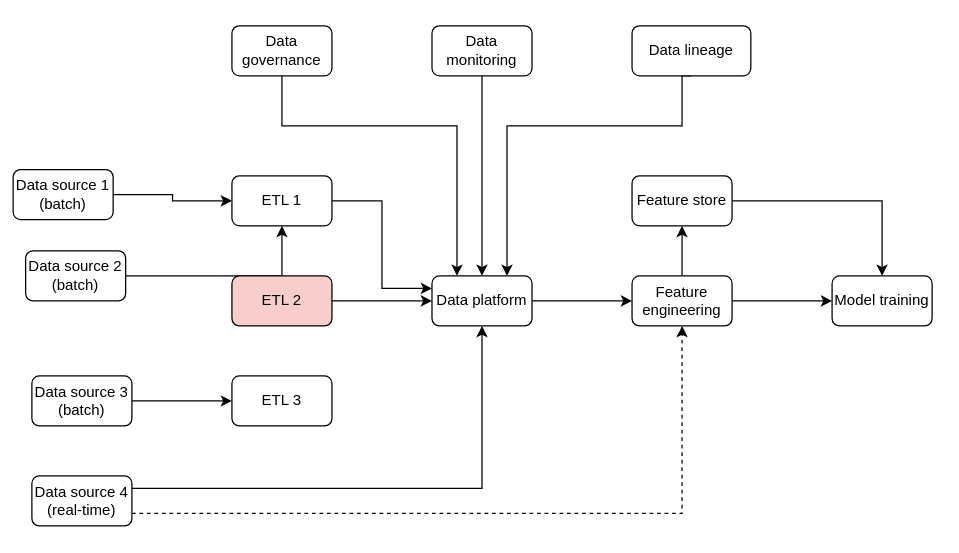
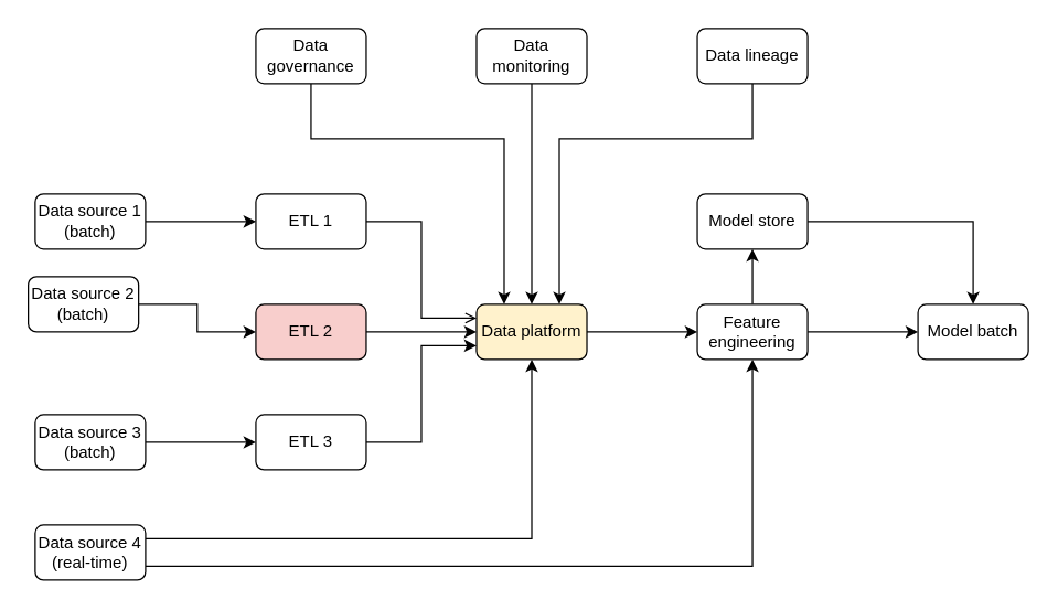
  <mxCell id="0" />
  <mxCell id="1" parent="0" />
  <mxCell id="2" style="edgeStyle=orthogonalEdgeStyle;rounded=0;orthogonalLoop=1;jettySize=auto;html=1;exitX=1;exitY=0.5;exitDx=0;exitDy=0;" edge="1" parent="1" source="3" target="9"><mxGeometry relative="1" as="geometry" /></mxCell>
- <mxCell id="3" value="Data source 1 (batch)" style="rounded=1;whiteSpace=wrap;html=1;" vertex="1" parent="1"><mxGeometry x="10" y="135" width="80" height="40" as="geometry" /></mxCell>
- <mxCell id="4" style="edgeStyle=orthogonalEdgeStyle;rounded=0;orthogonalLoop=1;jettySize=auto;html=1;exitX=1;exitY=0.5;exitDx=0;exitDy=0;" edge="1" parent="1" source="5" target="9"><mxGeometry relative="1" as="geometry" /></mxCell>
+ <mxCell id="3" value="Data source 1 (batch)" style="rounded=1;whiteSpace=wrap;html=1;" vertex="1" parent="1"><mxGeometry x="25" y="140" width="80" height="40" as="geometry" /></mxCell>
+ <mxCell id="4" style="edgeStyle=orthogonalEdgeStyle;rounded=0;orthogonalLoop=1;jettySize=auto;html=1;exitX=1;exitY=0.5;exitDx=0;exitDy=0;entryX=0;entryY=0.5;entryDx=0;entryDy=0;" edge="1" parent="1" source="5" target="11"><mxGeometry relative="1" as="geometry" /></mxCell>
  <mxCell id="5" value="Data source 2 (batch)" style="rounded=1;whiteSpace=wrap;html=1;" vertex="1" parent="1"><mxGeometry x="20" y="200" width="80" height="40" as="geometry" /></mxCell>
  <mxCell id="6" style="edgeStyle=orthogonalEdgeStyle;rounded=0;orthogonalLoop=1;jettySize=auto;html=1;exitX=1;exitY=0.5;exitDx=0;exitDy=0;" edge="1" parent="1" source="7" target="13"><mxGeometry relative="1" as="geometry" /></mxCell>
  <mxCell id="7" value="Data source 3 (batch)" style="rounded=1;whiteSpace=wrap;html=1;" vertex="1" parent="1"><mxGeometry x="25" y="300" width="80" height="40" as="geometry" /></mxCell>
- <mxCell id="8" style="edgeStyle=orthogonalEdgeStyle;rounded=0;orthogonalLoop=1;jettySize=auto;html=1;exitX=1;exitY=0.5;exitDx=0;exitDy=0;entryX=0;entryY=0.25;entryDx=0;entryDy=0;" edge="1" parent="1" source="9" target="18"><mxGeometry relative="1" as="geometry" /></mxCell>
+ <mxCell id="8" style="edgeStyle=orthogonalEdgeStyle;rounded=0;orthogonalLoop=1;jettySize=auto;html=1;exitX=1;exitY=0.5;exitDx=0;exitDy=0;entryX=0;entryY=0.25;entryDx=0;entryDy=0;endArrow=open;" edge="1" parent="1" source="9" target="18"><mxGeometry relative="1" as="geometry" /></mxCell>
  <mxCell id="9" value="ETL 1" style="rounded=1;whiteSpace=wrap;html=1;" vertex="1" parent="1"><mxGeometry x="185" y="140" width="80" height="40" as="geometry" /></mxCell>
  <mxCell id="10" style="edgeStyle=orthogonalEdgeStyle;rounded=0;orthogonalLoop=1;jettySize=auto;html=1;exitX=1;exitY=0.5;exitDx=0;exitDy=0;entryX=0;entryY=0.5;entryDx=0;entryDy=0;" edge="1" parent="1" source="11" target="18"><mxGeometry relative="1" as="geometry" /></mxCell>
  <mxCell id="11" value="ETL 2" style="rounded=1;whiteSpace=wrap;html=1;fillColor=#f8cecc;" vertex="1" parent="1"><mxGeometry x="185" y="220" width="80" height="40" as="geometry" /></mxCell>
+ <mxCell id="12" style="edgeStyle=orthogonalEdgeStyle;rounded=0;orthogonalLoop=1;jettySize=auto;html=1;exitX=1;exitY=0.5;exitDx=0;exitDy=0;entryX=0;entryY=0.75;entryDx=0;entryDy=0;" edge="1" parent="1" source="13" target="18"><mxGeometry relative="1" as="geometry" /></mxCell>
  <mxCell id="13" value="ETL 3" style="rounded=1;whiteSpace=wrap;html=1;" vertex="1" parent="1"><mxGeometry x="185" y="300" width="80" height="40" as="geometry" /></mxCell>
  <mxCell id="14" style="edgeStyle=orthogonalEdgeStyle;rounded=0;orthogonalLoop=1;jettySize=auto;html=1;exitX=1;exitY=0.25;exitDx=0;exitDy=0;" edge="1" parent="1" source="16" target="18"><mxGeometry relative="1" as="geometry" /></mxCell>
- <mxCell id="15" style="edgeStyle=orthogonalEdgeStyle;rounded=0;orthogonalLoop=1;jettySize=auto;html=1;exitX=1;exitY=0.75;exitDx=0;exitDy=0;entryX=0.5;entryY=1;entryDx=0;entryDy=0;dashed=1;" edge="1" parent="1" source="16" target="21"><mxGeometry relative="1" as="geometry" /></mxCell>
+ <mxCell id="15" style="edgeStyle=orthogonalEdgeStyle;rounded=0;orthogonalLoop=1;jettySize=auto;html=1;exitX=1;exitY=0.75;exitDx=0;exitDy=0;entryX=0.5;entryY=1;entryDx=0;entryDy=0;" edge="1" parent="1" source="16" target="21"><mxGeometry relative="1" as="geometry" /></mxCell>
  <mxCell id="16" value="Data source 4 (real-time)" style="rounded=1;whiteSpace=wrap;html=1;" vertex="1" parent="1"><mxGeometry x="25" y="380" width="80" height="40" as="geometry" /></mxCell>
  <mxCell id="17" style="edgeStyle=orthogonalEdgeStyle;rounded=0;orthogonalLoop=1;jettySize=auto;html=1;exitX=1;exitY=0.5;exitDx=0;exitDy=0;entryX=0;entryY=0.5;entryDx=0;entryDy=0;" edge="1" parent="1" source="18" target="21"><mxGeometry relative="1" as="geometry" /></mxCell>
- <mxCell id="18" value="Data platform" style="rounded=1;whiteSpace=wrap;html=1;" vertex="1" parent="1"><mxGeometry x="345" y="220" width="80" height="40" as="geometry" /></mxCell>
+ <mxCell id="18" value="Data platform" style="rounded=1;whiteSpace=wrap;html=1;fillColor=#fff2cc;" vertex="1" parent="1"><mxGeometry x="345" y="220" width="80" height="40" as="geometry" /></mxCell>
  <mxCell id="19" style="edgeStyle=orthogonalEdgeStyle;rounded=0;orthogonalLoop=1;jettySize=auto;html=1;exitX=0.5;exitY=0;exitDx=0;exitDy=0;entryX=0.5;entryY=1;entryDx=0;entryDy=0;" edge="1" parent="1" source="21" target="23"><mxGeometry relative="1" as="geometry" /></mxCell>
  <mxCell id="20" style="edgeStyle=orthogonalEdgeStyle;rounded=0;orthogonalLoop=1;jettySize=auto;html=1;exitX=1;exitY=0.5;exitDx=0;exitDy=0;" edge="1" parent="1" source="21" target="24"><mxGeometry relative="1" as="geometry" /></mxCell>
  <mxCell id="21" value="Feature engineering" style="rounded=1;whiteSpace=wrap;html=1;" vertex="1" parent="1"><mxGeometry x="505" y="220" width="80" height="40" as="geometry" /></mxCell>
  <mxCell id="22" style="edgeStyle=orthogonalEdgeStyle;rounded=0;orthogonalLoop=1;jettySize=auto;html=1;exitX=1;exitY=0.5;exitDx=0;exitDy=0;entryX=0.5;entryY=0;entryDx=0;entryDy=0;" edge="1" parent="1" source="23" target="24"><mxGeometry relative="1" as="geometry" /></mxCell>
- <mxCell id="23" value="Feature store" style="rounded=1;whiteSpace=wrap;html=1;" vertex="1" parent="1"><mxGeometry x="505" y="140" width="80" height="40" as="geometry" /></mxCell>
- <mxCell id="24" value="Model training" style="rounded=1;whiteSpace=wrap;html=1;" vertex="1" parent="1"><mxGeometry x="665" y="220" width="80" height="40" as="geometry" /></mxCell>
+ <mxCell id="23" value="Model store" style="rounded=1;whiteSpace=wrap;html=1;" vertex="1" parent="1"><mxGeometry x="505" y="140" width="80" height="40" as="geometry" /></mxCell>
+ <mxCell id="24" value="Model batch" style="rounded=1;whiteSpace=wrap;html=1;" vertex="1" parent="1"><mxGeometry x="665" y="220" width="80" height="40" as="geometry" /></mxCell>
  <mxCell id="25" style="edgeStyle=orthogonalEdgeStyle;rounded=0;orthogonalLoop=1;jettySize=auto;html=1;exitX=0.5;exitY=1;exitDx=0;exitDy=0;entryX=0.25;entryY=0;entryDx=0;entryDy=0;" edge="1" parent="1" source="26" target="18"><mxGeometry relative="1" as="geometry"><Array as="points"><mxPoint x="225" y="100" /><mxPoint x="365" y="100" /></Array></mxGeometry></mxCell>
  <mxCell id="26" value="Data governance" style="rounded=1;whiteSpace=wrap;html=1;" vertex="1" parent="1"><mxGeometry x="185" y="20" width="80" height="40" as="geometry" /></mxCell>
  <mxCell id="27" style="edgeStyle=orthogonalEdgeStyle;rounded=0;orthogonalLoop=1;jettySize=auto;html=1;exitX=0.5;exitY=1;exitDx=0;exitDy=0;" edge="1" parent="1" source="28" target="18"><mxGeometry relative="1" as="geometry" /></mxCell>
  <mxCell id="28" value="Data monitoring" style="rounded=1;whiteSpace=wrap;html=1;" vertex="1" parent="1"><mxGeometry x="345" y="20" width="80" height="40" as="geometry" /></mxCell>
  <mxCell id="29" style="edgeStyle=orthogonalEdgeStyle;rounded=0;orthogonalLoop=1;jettySize=auto;html=1;exitX=0.5;exitY=1;exitDx=0;exitDy=0;entryX=0.75;entryY=0;entryDx=0;entryDy=0;" edge="1" parent="1" source="30" target="18"><mxGeometry relative="1" as="geometry"><Array as="points"><mxPoint x="545" y="100" /><mxPoint x="405" y="100" /></Array></mxGeometry></mxCell>
- <mxCell id="30" value="Data lineage" style="rounded=1;whiteSpace=wrap;html=1;" vertex="1" parent="1"><mxGeometry x="505" y="20" width="95" height="40" as="geometry" /></mxCell>
+ <mxCell id="30" value="Data lineage" style="rounded=1;whiteSpace=wrap;html=1;" vertex="1" parent="1"><mxGeometry x="505" y="20" width="80" height="40" as="geometry" /></mxCell>
